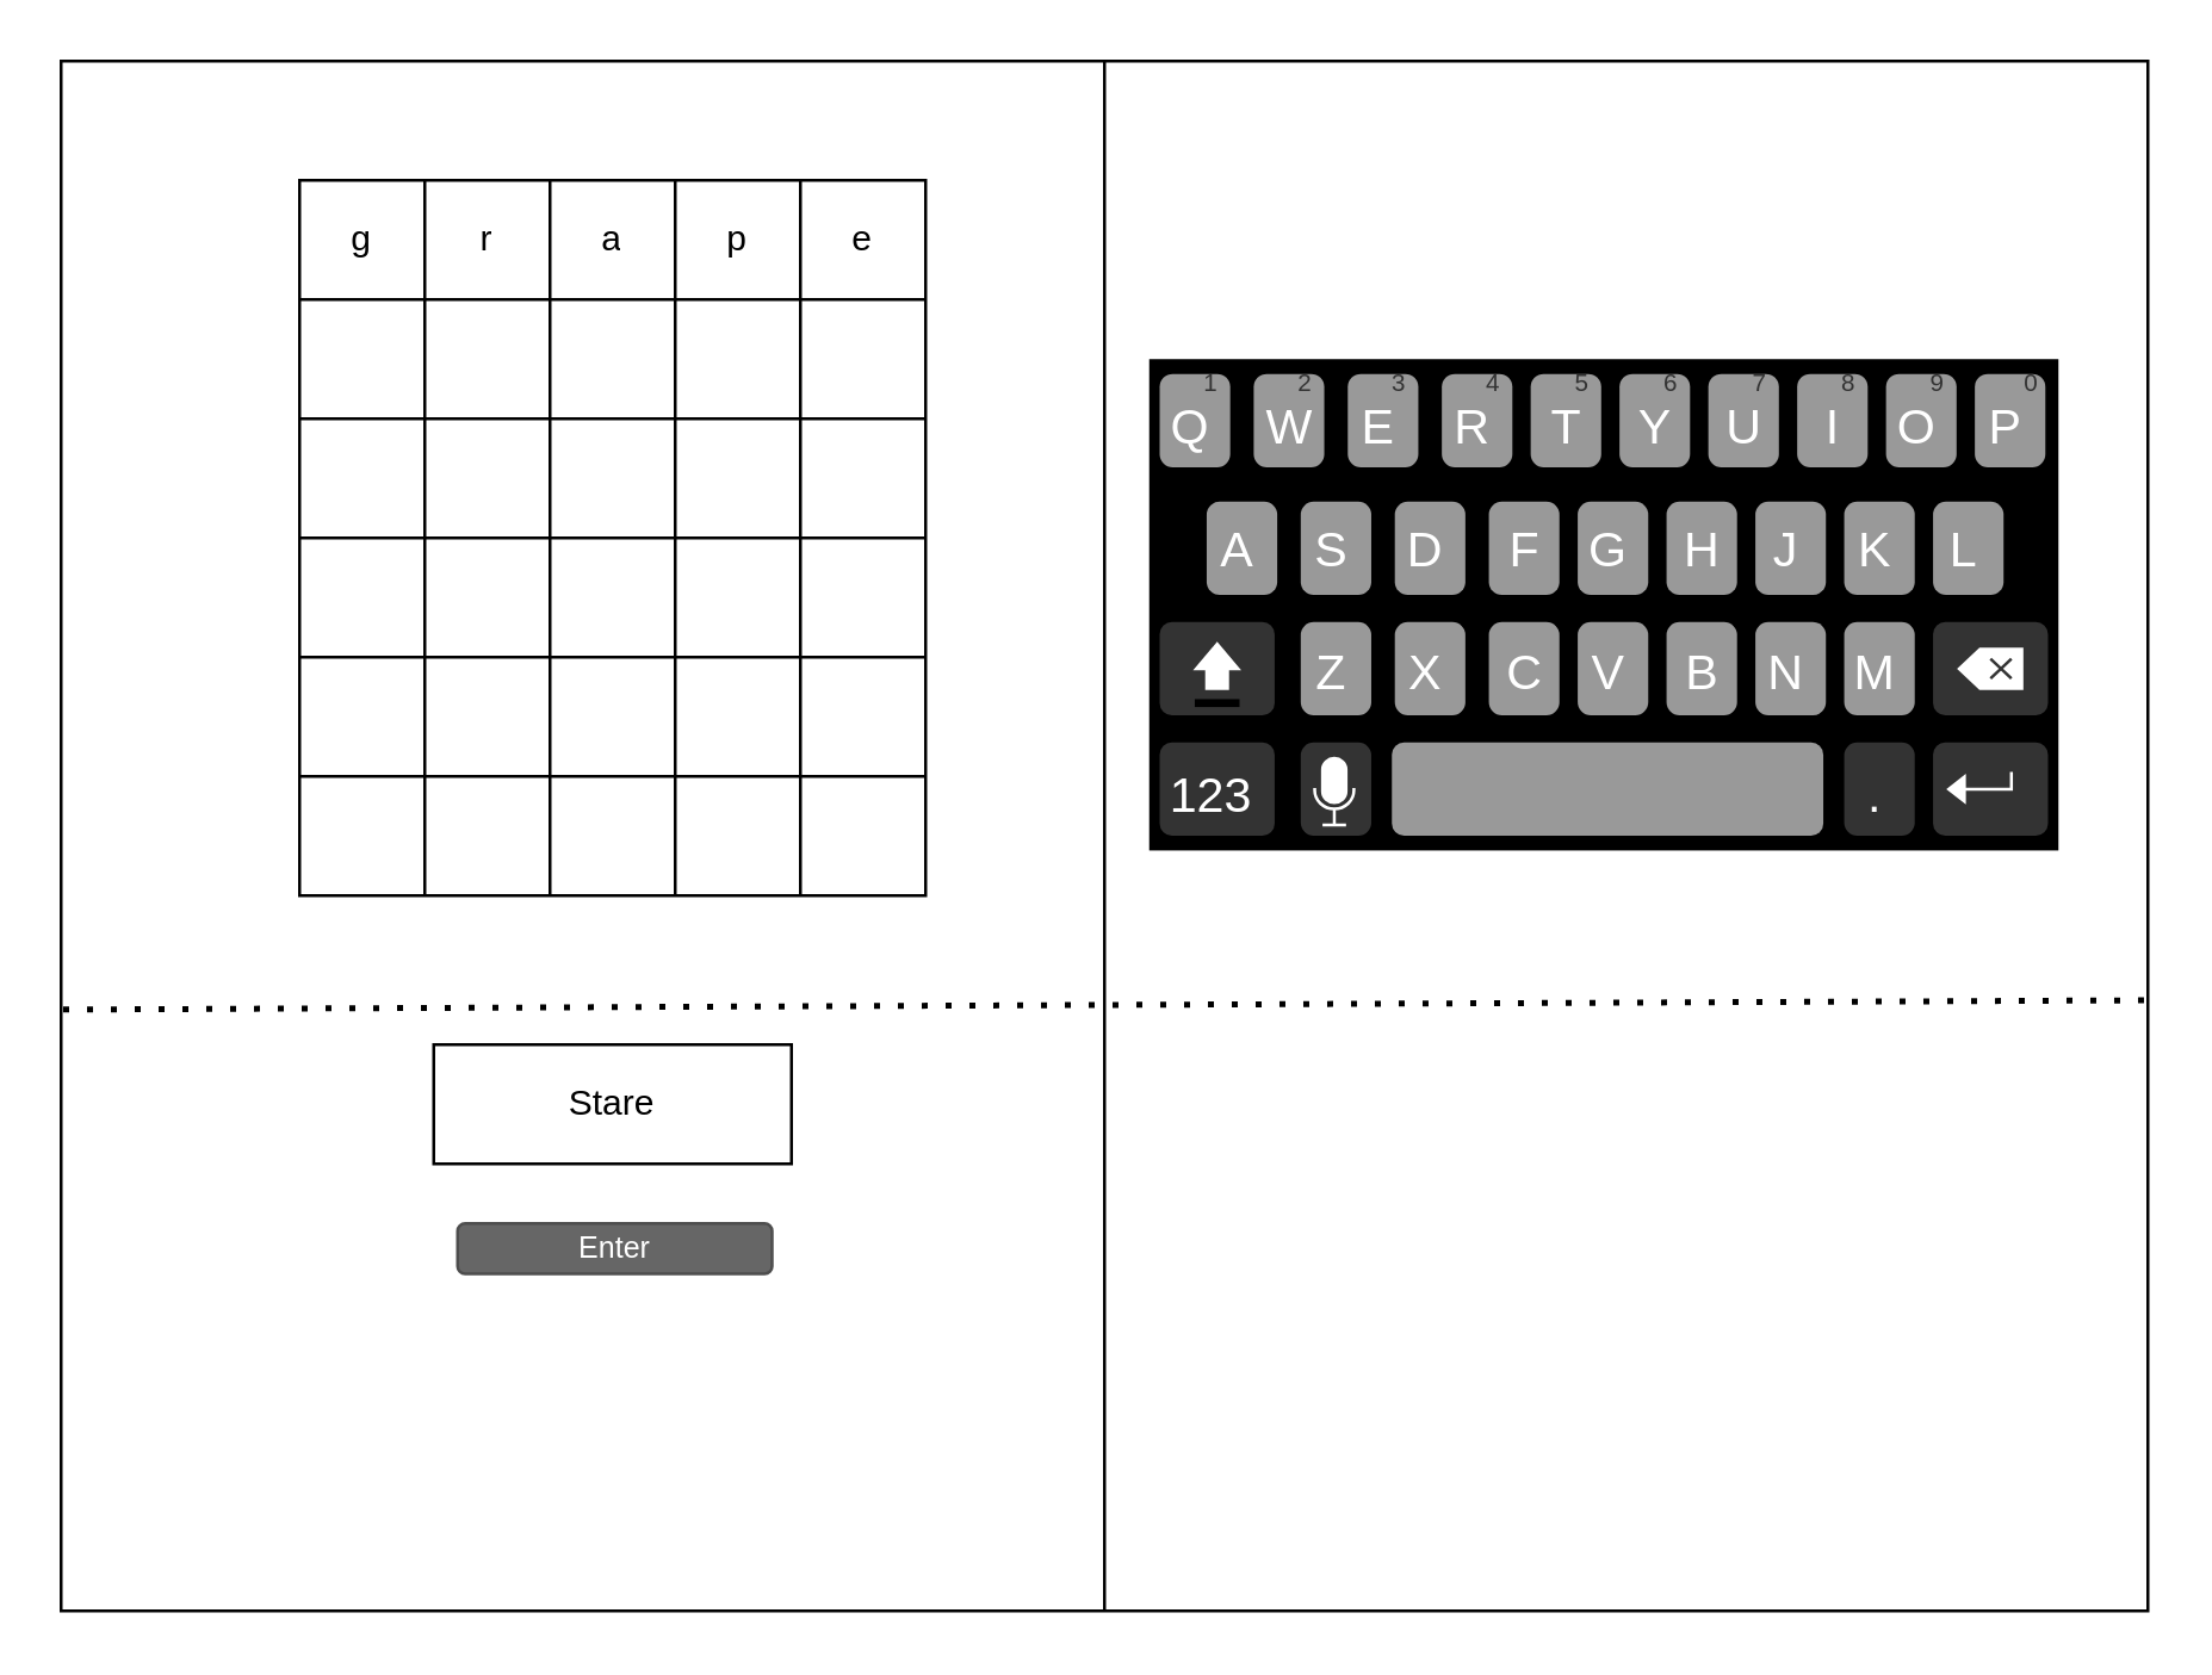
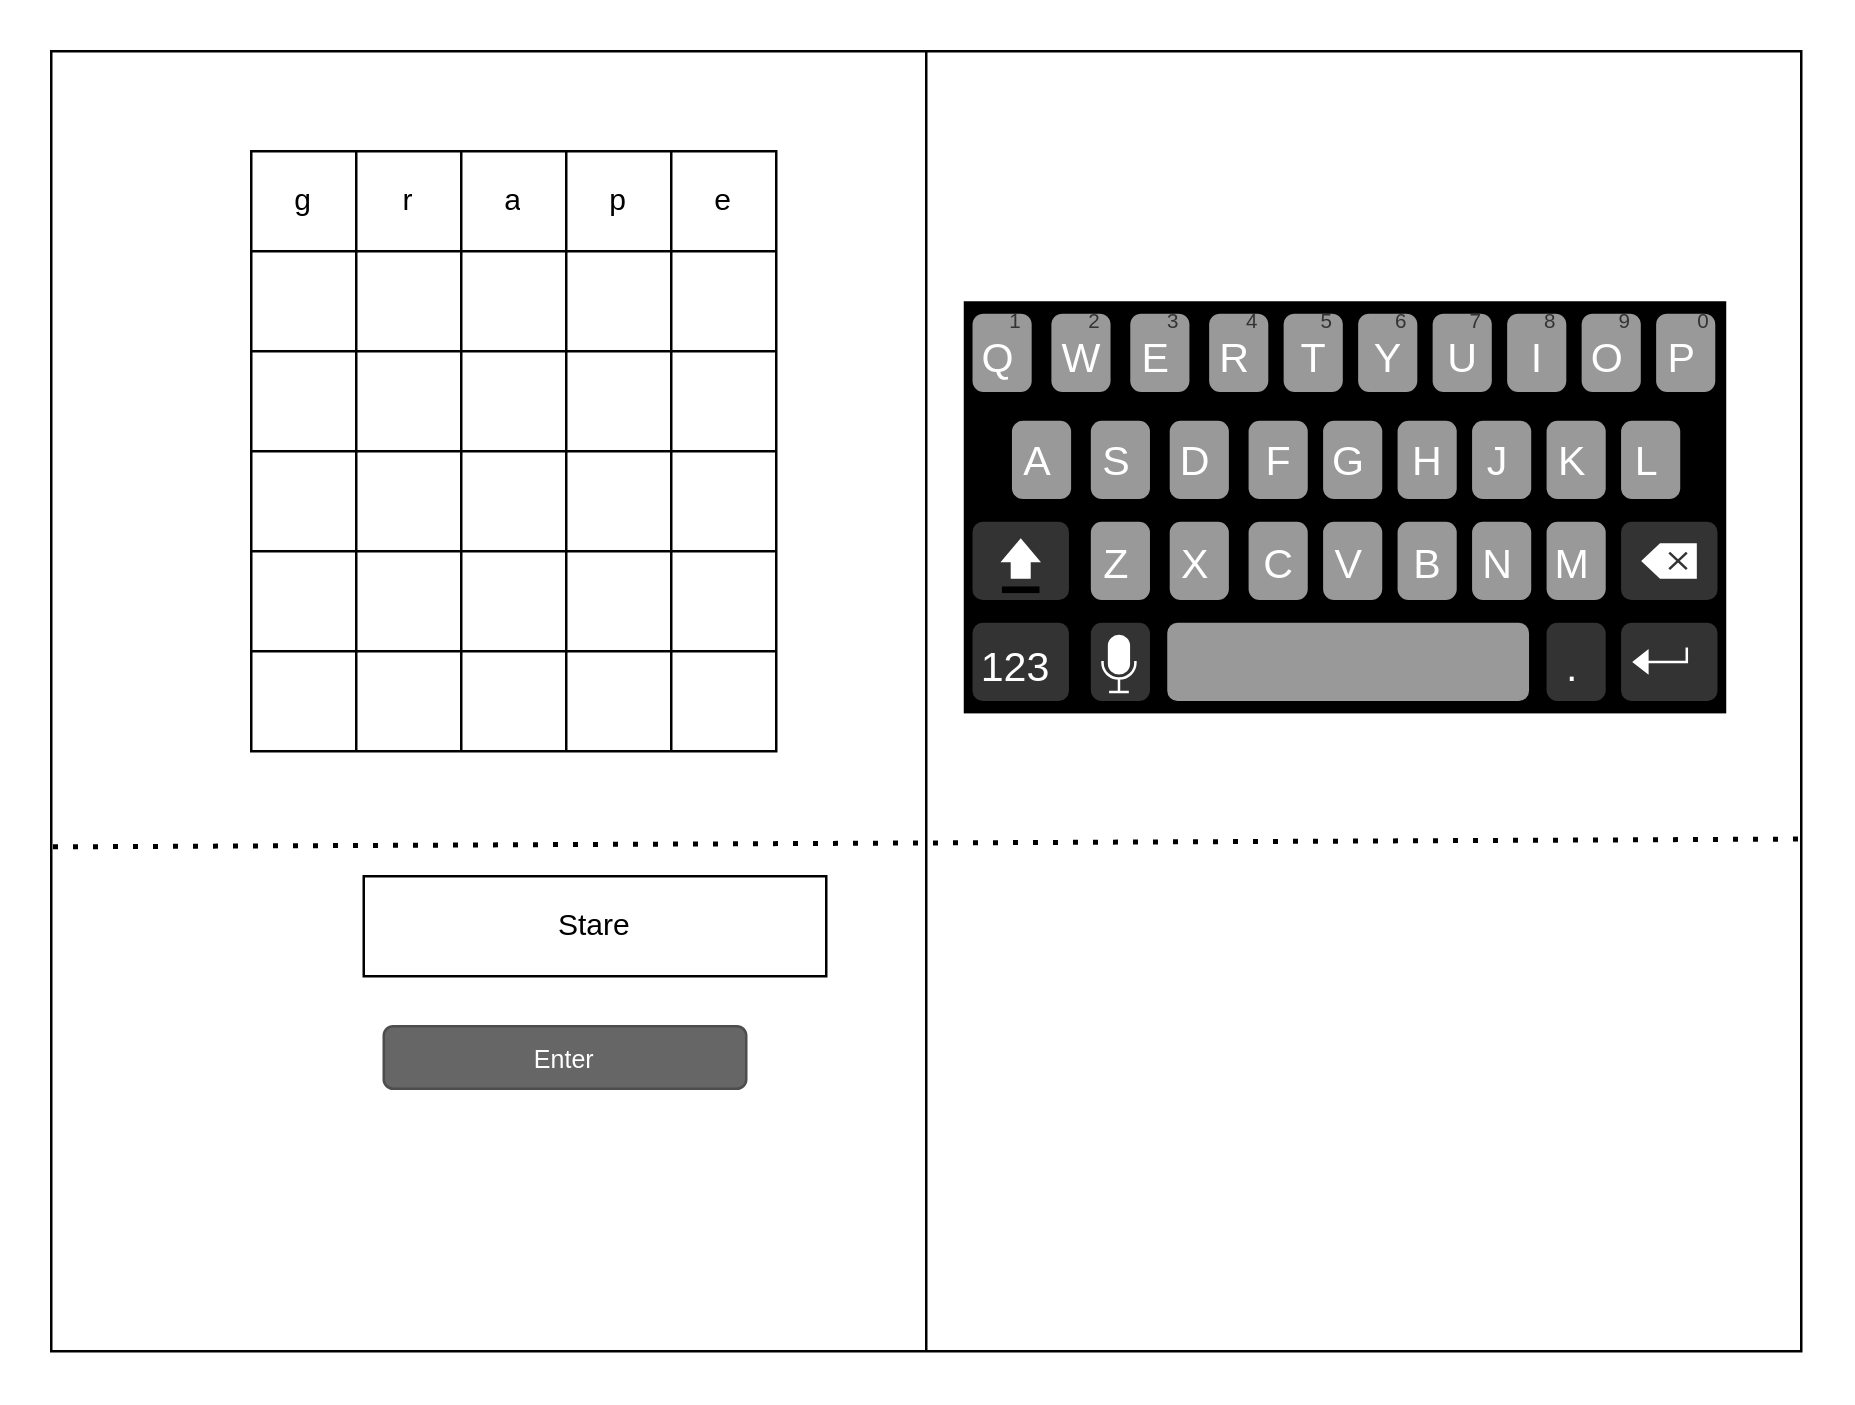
  <mxCell id="0" />
  <mxCell id="1" parent="0" />
  <mxCell id="2" value="" style="rounded=0;whiteSpace=wrap;html=1;" vertex="1" parent="1"><mxGeometry x="20" y="20" width="700" height="520" as="geometry" /></mxCell>
  <mxCell id="3" value="" style="shape=table;startSize=0;container=1;collapsible=0;childLayout=tableLayout;" vertex="1" parent="1"><mxGeometry x="100" y="60" width="210" height="240" as="geometry" /></mxCell>
  <mxCell id="4" value="" style="shape=tableRow;horizontal=0;startSize=0;swimlaneHead=0;swimlaneBody=0;top=0;left=0;bottom=0;right=0;collapsible=0;dropTarget=0;fillColor=none;points=[[0,0.5],[1,0.5]];portConstraint=eastwest;" vertex="1" parent="3"><mxGeometry width="210" height="40" as="geometry" /></mxCell>
  <mxCell id="5" value="g" style="shape=partialRectangle;html=1;whiteSpace=wrap;connectable=0;overflow=hidden;fillColor=none;top=0;left=0;bottom=0;right=0;pointerEvents=1;" vertex="1" parent="4"><mxGeometry width="42" height="40" as="geometry"><mxRectangle width="42" height="40" as="alternateBounds" /></mxGeometry></mxCell>
  <mxCell id="6" value="r" style="shape=partialRectangle;html=1;whiteSpace=wrap;connectable=0;overflow=hidden;fillColor=none;top=0;left=0;bottom=0;right=0;pointerEvents=1;" vertex="1" parent="4"><mxGeometry x="42" width="42" height="40" as="geometry"><mxRectangle width="42" height="40" as="alternateBounds" /></mxGeometry></mxCell>
  <mxCell id="7" value="a" style="shape=partialRectangle;html=1;whiteSpace=wrap;connectable=0;overflow=hidden;fillColor=none;top=0;left=0;bottom=0;right=0;pointerEvents=1;" vertex="1" parent="4"><mxGeometry x="84" width="42" height="40" as="geometry"><mxRectangle width="42" height="40" as="alternateBounds" /></mxGeometry></mxCell>
  <mxCell id="8" value="p" style="shape=partialRectangle;html=1;whiteSpace=wrap;connectable=0;overflow=hidden;fillColor=none;top=0;left=0;bottom=0;right=0;pointerEvents=1;" vertex="1" parent="4"><mxGeometry x="126" width="42" height="40" as="geometry"><mxRectangle width="42" height="40" as="alternateBounds" /></mxGeometry></mxCell>
  <mxCell id="9" value="e" style="shape=partialRectangle;html=1;whiteSpace=wrap;connectable=0;overflow=hidden;fillColor=none;top=0;left=0;bottom=0;right=0;pointerEvents=1;" vertex="1" parent="4"><mxGeometry x="168" width="42" height="40" as="geometry"><mxRectangle width="42" height="40" as="alternateBounds" /></mxGeometry></mxCell>
  <mxCell id="10" value="" style="shape=tableRow;horizontal=0;startSize=0;swimlaneHead=0;swimlaneBody=0;top=0;left=0;bottom=0;right=0;collapsible=0;dropTarget=0;fillColor=none;points=[[0,0.5],[1,0.5]];portConstraint=eastwest;" vertex="1" parent="3"><mxGeometry y="40" width="210" height="40" as="geometry" /></mxCell>
  <mxCell id="11" value="" style="shape=partialRectangle;html=1;whiteSpace=wrap;connectable=0;overflow=hidden;fillColor=none;top=0;left=0;bottom=0;right=0;pointerEvents=1;" vertex="1" parent="10"><mxGeometry width="42" height="40" as="geometry"><mxRectangle width="42" height="40" as="alternateBounds" /></mxGeometry></mxCell>
  <mxCell id="12" value="" style="shape=partialRectangle;html=1;whiteSpace=wrap;connectable=0;overflow=hidden;fillColor=none;top=0;left=0;bottom=0;right=0;pointerEvents=1;" vertex="1" parent="10"><mxGeometry x="42" width="42" height="40" as="geometry"><mxRectangle width="42" height="40" as="alternateBounds" /></mxGeometry></mxCell>
  <mxCell id="13" value="" style="shape=partialRectangle;html=1;whiteSpace=wrap;connectable=0;overflow=hidden;fillColor=none;top=0;left=0;bottom=0;right=0;pointerEvents=1;" vertex="1" parent="10"><mxGeometry x="84" width="42" height="40" as="geometry"><mxRectangle width="42" height="40" as="alternateBounds" /></mxGeometry></mxCell>
  <mxCell id="14" value="" style="shape=partialRectangle;html=1;whiteSpace=wrap;connectable=0;overflow=hidden;fillColor=none;top=0;left=0;bottom=0;right=0;pointerEvents=1;" vertex="1" parent="10"><mxGeometry x="126" width="42" height="40" as="geometry"><mxRectangle width="42" height="40" as="alternateBounds" /></mxGeometry></mxCell>
  <mxCell id="15" value="" style="shape=partialRectangle;html=1;whiteSpace=wrap;connectable=0;overflow=hidden;fillColor=none;top=0;left=0;bottom=0;right=0;pointerEvents=1;" vertex="1" parent="10"><mxGeometry x="168" width="42" height="40" as="geometry"><mxRectangle width="42" height="40" as="alternateBounds" /></mxGeometry></mxCell>
  <mxCell id="16" value="" style="shape=tableRow;horizontal=0;startSize=0;swimlaneHead=0;swimlaneBody=0;top=0;left=0;bottom=0;right=0;collapsible=0;dropTarget=0;fillColor=none;points=[[0,0.5],[1,0.5]];portConstraint=eastwest;" vertex="1" parent="3"><mxGeometry y="80" width="210" height="40" as="geometry" /></mxCell>
  <mxCell id="17" value="" style="shape=partialRectangle;html=1;whiteSpace=wrap;connectable=0;overflow=hidden;fillColor=none;top=0;left=0;bottom=0;right=0;pointerEvents=1;" vertex="1" parent="16"><mxGeometry width="42" height="40" as="geometry"><mxRectangle width="42" height="40" as="alternateBounds" /></mxGeometry></mxCell>
  <mxCell id="18" value="" style="shape=partialRectangle;html=1;whiteSpace=wrap;connectable=0;overflow=hidden;fillColor=none;top=0;left=0;bottom=0;right=0;pointerEvents=1;" vertex="1" parent="16"><mxGeometry x="42" width="42" height="40" as="geometry"><mxRectangle width="42" height="40" as="alternateBounds" /></mxGeometry></mxCell>
  <mxCell id="19" value="" style="shape=partialRectangle;html=1;whiteSpace=wrap;connectable=0;overflow=hidden;fillColor=none;top=0;left=0;bottom=0;right=0;pointerEvents=1;" vertex="1" parent="16"><mxGeometry x="84" width="42" height="40" as="geometry"><mxRectangle width="42" height="40" as="alternateBounds" /></mxGeometry></mxCell>
  <mxCell id="20" value="" style="shape=partialRectangle;html=1;whiteSpace=wrap;connectable=0;overflow=hidden;fillColor=none;top=0;left=0;bottom=0;right=0;pointerEvents=1;" vertex="1" parent="16"><mxGeometry x="126" width="42" height="40" as="geometry"><mxRectangle width="42" height="40" as="alternateBounds" /></mxGeometry></mxCell>
  <mxCell id="21" value="" style="shape=partialRectangle;html=1;whiteSpace=wrap;connectable=0;overflow=hidden;fillColor=none;top=0;left=0;bottom=0;right=0;pointerEvents=1;" vertex="1" parent="16"><mxGeometry x="168" width="42" height="40" as="geometry"><mxRectangle width="42" height="40" as="alternateBounds" /></mxGeometry></mxCell>
  <mxCell id="22" value="" style="shape=tableRow;horizontal=0;startSize=0;swimlaneHead=0;swimlaneBody=0;top=0;left=0;bottom=0;right=0;collapsible=0;dropTarget=0;fillColor=none;points=[[0,0.5],[1,0.5]];portConstraint=eastwest;" vertex="1" parent="3"><mxGeometry y="120" width="210" height="40" as="geometry" /></mxCell>
  <mxCell id="23" value="" style="shape=partialRectangle;html=1;whiteSpace=wrap;connectable=0;overflow=hidden;fillColor=none;top=0;left=0;bottom=0;right=0;pointerEvents=1;" vertex="1" parent="22"><mxGeometry width="42" height="40" as="geometry"><mxRectangle width="42" height="40" as="alternateBounds" /></mxGeometry></mxCell>
  <mxCell id="24" value="" style="shape=partialRectangle;html=1;whiteSpace=wrap;connectable=0;overflow=hidden;fillColor=none;top=0;left=0;bottom=0;right=0;pointerEvents=1;" vertex="1" parent="22"><mxGeometry x="42" width="42" height="40" as="geometry"><mxRectangle width="42" height="40" as="alternateBounds" /></mxGeometry></mxCell>
  <mxCell id="25" value="" style="shape=partialRectangle;html=1;whiteSpace=wrap;connectable=0;overflow=hidden;fillColor=none;top=0;left=0;bottom=0;right=0;pointerEvents=1;" vertex="1" parent="22"><mxGeometry x="84" width="42" height="40" as="geometry"><mxRectangle width="42" height="40" as="alternateBounds" /></mxGeometry></mxCell>
  <mxCell id="26" value="" style="shape=partialRectangle;html=1;whiteSpace=wrap;connectable=0;overflow=hidden;fillColor=none;top=0;left=0;bottom=0;right=0;pointerEvents=1;" vertex="1" parent="22"><mxGeometry x="126" width="42" height="40" as="geometry"><mxRectangle width="42" height="40" as="alternateBounds" /></mxGeometry></mxCell>
  <mxCell id="27" value="" style="shape=partialRectangle;html=1;whiteSpace=wrap;connectable=0;overflow=hidden;fillColor=none;top=0;left=0;bottom=0;right=0;pointerEvents=1;" vertex="1" parent="22"><mxGeometry x="168" width="42" height="40" as="geometry"><mxRectangle width="42" height="40" as="alternateBounds" /></mxGeometry></mxCell>
  <mxCell id="28" value="" style="shape=tableRow;horizontal=0;startSize=0;swimlaneHead=0;swimlaneBody=0;top=0;left=0;bottom=0;right=0;collapsible=0;dropTarget=0;fillColor=none;points=[[0,0.5],[1,0.5]];portConstraint=eastwest;" vertex="1" parent="3"><mxGeometry y="160" width="210" height="40" as="geometry" /></mxCell>
  <mxCell id="29" value="" style="shape=partialRectangle;html=1;whiteSpace=wrap;connectable=0;overflow=hidden;fillColor=none;top=0;left=0;bottom=0;right=0;pointerEvents=1;" vertex="1" parent="28"><mxGeometry width="42" height="40" as="geometry"><mxRectangle width="42" height="40" as="alternateBounds" /></mxGeometry></mxCell>
  <mxCell id="30" value="" style="shape=partialRectangle;html=1;whiteSpace=wrap;connectable=0;overflow=hidden;fillColor=none;top=0;left=0;bottom=0;right=0;pointerEvents=1;" vertex="1" parent="28"><mxGeometry x="42" width="42" height="40" as="geometry"><mxRectangle width="42" height="40" as="alternateBounds" /></mxGeometry></mxCell>
  <mxCell id="31" value="" style="shape=partialRectangle;html=1;whiteSpace=wrap;connectable=0;overflow=hidden;fillColor=none;top=0;left=0;bottom=0;right=0;pointerEvents=1;" vertex="1" parent="28"><mxGeometry x="84" width="42" height="40" as="geometry"><mxRectangle width="42" height="40" as="alternateBounds" /></mxGeometry></mxCell>
  <mxCell id="32" value="" style="shape=partialRectangle;html=1;whiteSpace=wrap;connectable=0;overflow=hidden;fillColor=none;top=0;left=0;bottom=0;right=0;pointerEvents=1;" vertex="1" parent="28"><mxGeometry x="126" width="42" height="40" as="geometry"><mxRectangle width="42" height="40" as="alternateBounds" /></mxGeometry></mxCell>
  <mxCell id="33" value="" style="shape=partialRectangle;html=1;whiteSpace=wrap;connectable=0;overflow=hidden;fillColor=none;top=0;left=0;bottom=0;right=0;pointerEvents=1;" vertex="1" parent="28"><mxGeometry x="168" width="42" height="40" as="geometry"><mxRectangle width="42" height="40" as="alternateBounds" /></mxGeometry></mxCell>
  <mxCell id="34" value="" style="shape=tableRow;horizontal=0;startSize=0;swimlaneHead=0;swimlaneBody=0;top=0;left=0;bottom=0;right=0;collapsible=0;dropTarget=0;fillColor=none;points=[[0,0.5],[1,0.5]];portConstraint=eastwest;" vertex="1" parent="3"><mxGeometry y="200" width="210" height="40" as="geometry" /></mxCell>
  <mxCell id="35" value="" style="shape=partialRectangle;html=1;whiteSpace=wrap;connectable=0;overflow=hidden;fillColor=none;top=0;left=0;bottom=0;right=0;pointerEvents=1;" vertex="1" parent="34"><mxGeometry width="42" height="40" as="geometry"><mxRectangle width="42" height="40" as="alternateBounds" /></mxGeometry></mxCell>
  <mxCell id="36" value="" style="shape=partialRectangle;html=1;whiteSpace=wrap;connectable=0;overflow=hidden;fillColor=none;top=0;left=0;bottom=0;right=0;pointerEvents=1;" vertex="1" parent="34"><mxGeometry x="42" width="42" height="40" as="geometry"><mxRectangle width="42" height="40" as="alternateBounds" /></mxGeometry></mxCell>
  <mxCell id="37" value="" style="shape=partialRectangle;html=1;whiteSpace=wrap;connectable=0;overflow=hidden;fillColor=none;top=0;left=0;bottom=0;right=0;pointerEvents=1;" vertex="1" parent="34"><mxGeometry x="84" width="42" height="40" as="geometry"><mxRectangle width="42" height="40" as="alternateBounds" /></mxGeometry></mxCell>
  <mxCell id="38" value="" style="shape=partialRectangle;html=1;whiteSpace=wrap;connectable=0;overflow=hidden;fillColor=none;top=0;left=0;bottom=0;right=0;pointerEvents=1;" vertex="1" parent="34"><mxGeometry x="126" width="42" height="40" as="geometry"><mxRectangle width="42" height="40" as="alternateBounds" /></mxGeometry></mxCell>
  <mxCell id="39" value="" style="shape=partialRectangle;html=1;whiteSpace=wrap;connectable=0;overflow=hidden;fillColor=none;top=0;left=0;bottom=0;right=0;pointerEvents=1;" vertex="1" parent="34"><mxGeometry x="168" width="42" height="40" as="geometry"><mxRectangle width="42" height="40" as="alternateBounds" /></mxGeometry></mxCell>
- <mxCell id="40" value="Stare" style="rounded=0;whiteSpace=wrap;html=1;" vertex="1" parent="1"><mxGeometry x="145" y="350" width="120" height="40" as="geometry" /></mxCell>
- <mxCell id="41" value="Enter" style="rounded=1;html=1;shadow=0;dashed=0;whiteSpace=wrap;fontSize=10;fillColor=#666666;align=center;strokeColor=#4D4D4D;fontColor=#ffffff;" vertex="1" parent="1"><mxGeometry x="153" y="410" width="105.5" height="16.88" as="geometry" /></mxCell>
+ <mxCell id="40" value="Stare" style="rounded=0;whiteSpace=wrap;html=1;" vertex="1" parent="1"><mxGeometry x="145" y="350" width="185" height="40" as="geometry" /></mxCell>
+ <mxCell id="41" value="Enter" style="rounded=1;html=1;shadow=0;dashed=0;whiteSpace=wrap;fontSize=10;fillColor=#666666;align=center;strokeColor=#4D4D4D;fontColor=#ffffff;" vertex="1" parent="1"><mxGeometry x="153" y="410" width="145" height="25" as="geometry" /></mxCell>
  <mxCell id="42" value="" style="verticalLabelPosition=bottom;verticalAlign=top;html=1;shadow=0;dashed=0;strokeWidth=1;shape=mxgraph.android.keyboard;sketch=0;" vertex="1" parent="1"><mxGeometry x="385" y="120" width="305" height="164.86" as="geometry" /></mxCell>
  <mxCell id="43" value="" style="endArrow=none;html=1;rounded=0;entryX=0.5;entryY=0;entryDx=0;entryDy=0;exitX=0.5;exitY=1;exitDx=0;exitDy=0;" edge="1" parent="1" source="2" target="2"><mxGeometry width="50" height="50" relative="1" as="geometry"><mxPoint x="340" y="80" as="sourcePoint" /><mxPoint x="390" y="30" as="targetPoint" /></mxGeometry></mxCell>
  <mxCell id="44" value="" style="endArrow=none;dashed=1;html=1;dashPattern=1 3;strokeWidth=2;rounded=0;entryX=1.002;entryY=0.606;entryDx=0;entryDy=0;entryPerimeter=0;exitX=0.001;exitY=0.612;exitDx=0;exitDy=0;exitPerimeter=0;" edge="1" parent="1" source="2" target="2"><mxGeometry width="50" height="50" relative="1" as="geometry"><mxPoint x="20" y="360" as="sourcePoint" /><mxPoint x="70" y="310" as="targetPoint" /></mxGeometry></mxCell>
